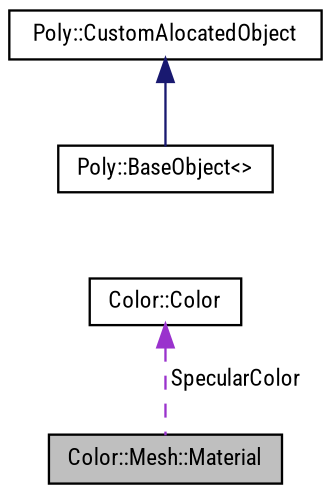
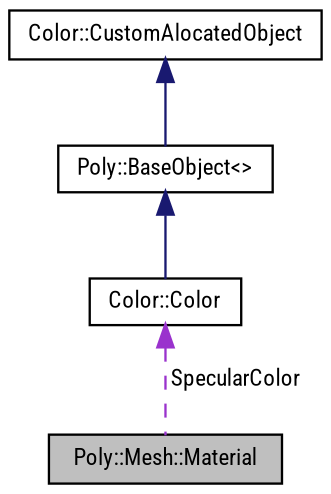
  digraph {
    fontname="Roboto Condensed"
    node [color=black fillcolor=white fontname="Roboto Condensed" fontsize=10 shape=record style=filled]
    edge [color=midnightblue dir=back fontname="Roboto Condensed" fontsize=10 labelfontname=Helvetica labelfontsize=10 style=solid]
-   n1 [fillcolor=grey75 fontcolor=black height=0.2 label="Color::Mesh::Material" width=0.4]
+   n1 [fillcolor=grey75 fontcolor=black height=0.2 label="Poly::Mesh::Material" width=0.4]
    n2 [height=0.2 label="Color::Color" width=0.4]
    n3 [height=0.2 label="Poly::BaseObject\<\>" width=0.4]
-   n4 [height=0.2 label="Poly::CustomAlocatedObject" width=0.4]
+   n4 [height=0.2 label="Color::CustomAlocatedObject" width=0.4]
    n2 -> n1 [color=darkorchid3 label=" SpecularColor" style=dashed]
+   n3 -> n2
    n4 -> n3
  }
